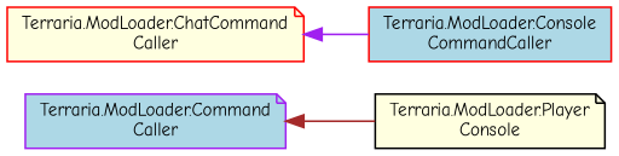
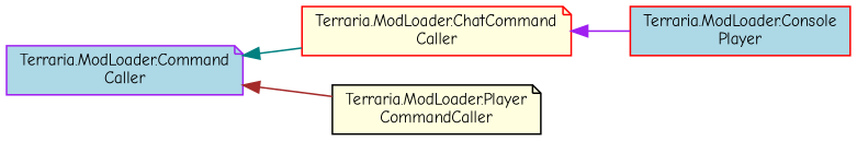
  digraph {
    fontname="Comic Neue"
    rankdir=LR
    node [color=red fillcolor=lightblue fontname="Comic Neue" fontsize=10 shape=note style=filled]
    edge [dir=back fontname="Comic Neue" fontsize=10 labelfontname=Helvetica labelfontsize=10 style=solid]
    n1 [color=purple fontcolor=black height=0.2 label="Terraria.ModLoader.Command\lCaller" width=0.4]
    n2 [fillcolor=lightyellow height=0.2 label="Terraria.ModLoader.ChatCommand\lCaller" width=0.4]
-   n3 [color=black fillcolor=lightyellow height=0.2 label="Terraria.ModLoader.Player\lConsole" width=0.4]
-   n4 [height=0.2 label="Terraria.ModLoader.Console\lCommandCaller" shape=box width=0.4]
+   n3 [color=black fillcolor=lightyellow height=0.2 label="Terraria.ModLoader.Player\lCommandCaller" width=0.4]
+   n4 [height=0.2 label="Terraria.ModLoader.Console\lPlayer" shape=box width=0.4]
+   n1 -> n2 [color=teal]
    n1 -> n3 [color=brown]
    n2 -> n4 [color=purple]
  }
